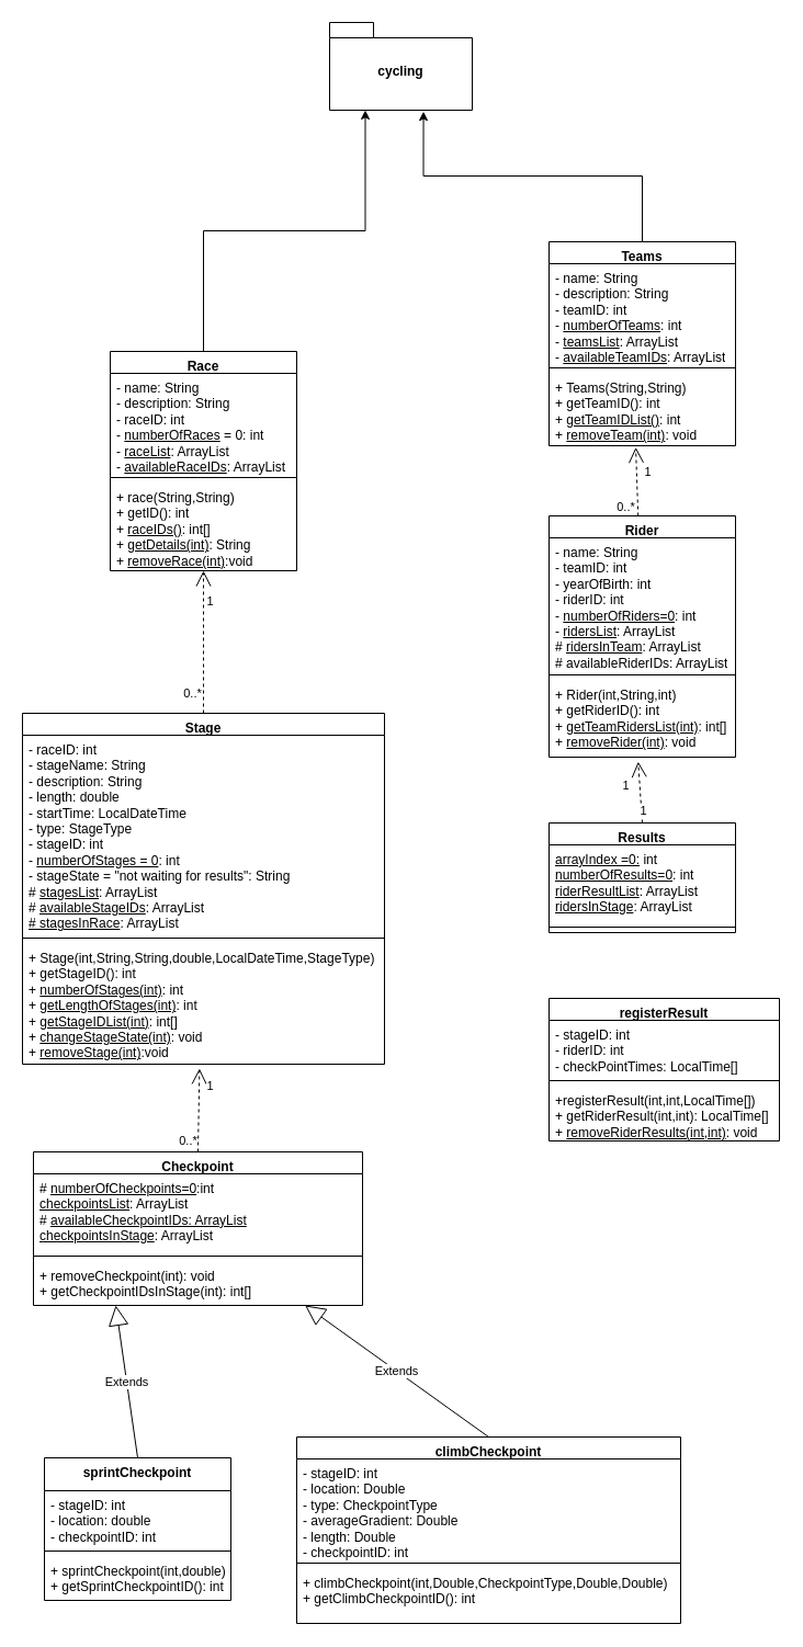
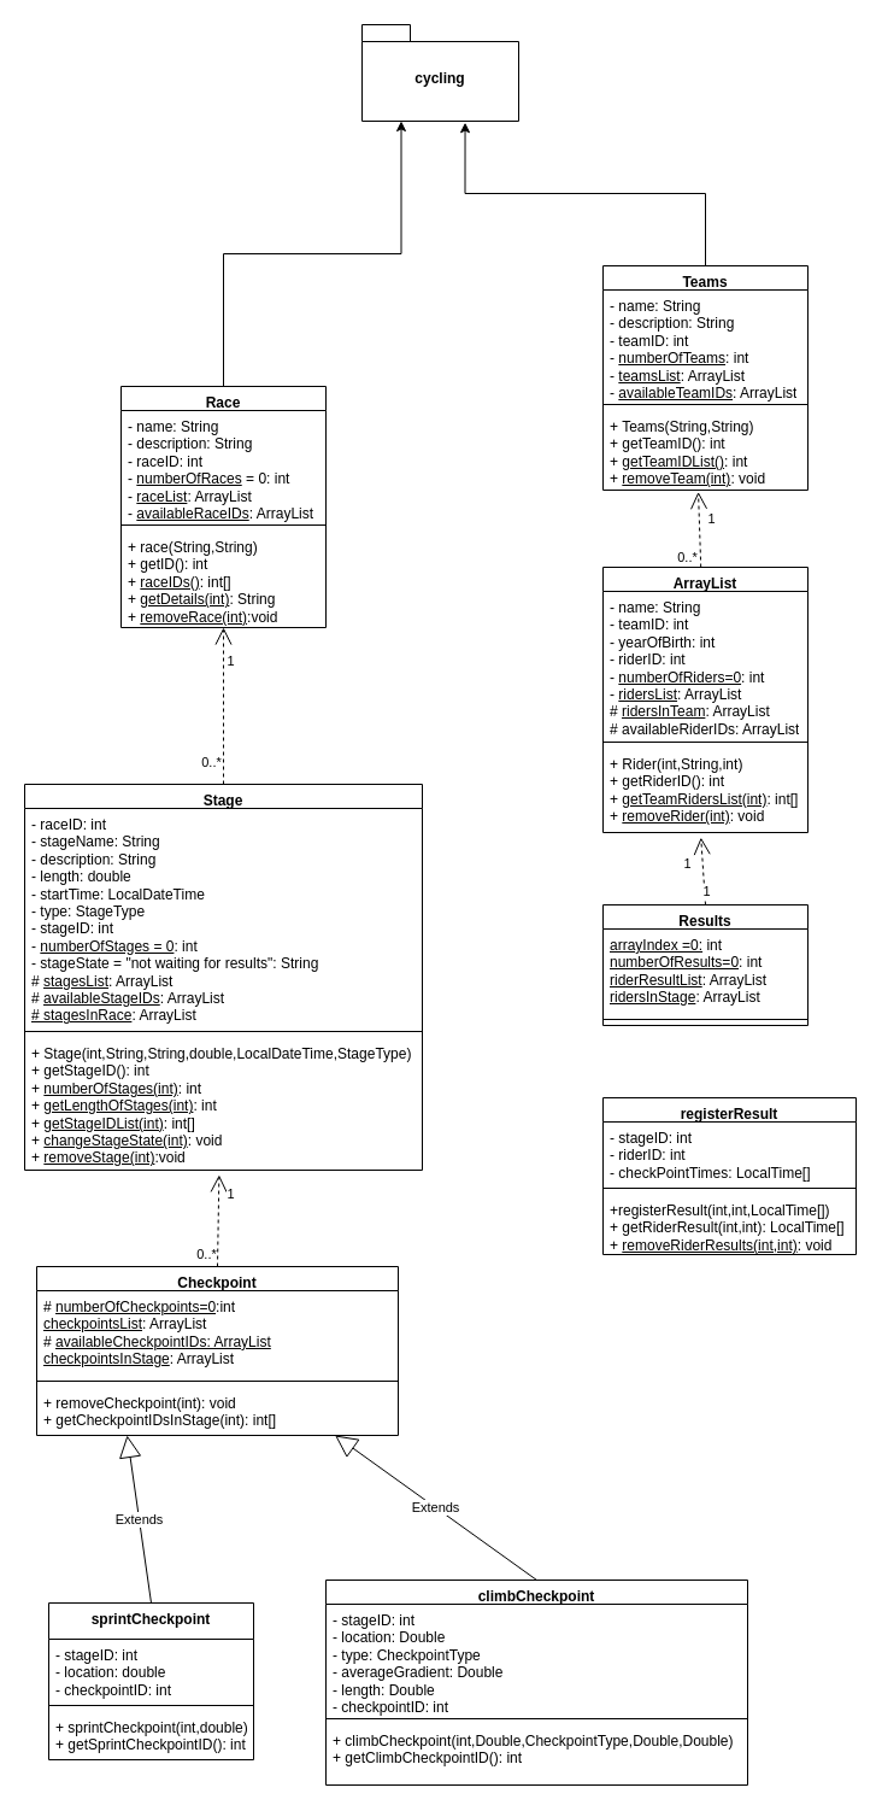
  <mxCell id="0" />
  <mxCell id="1" parent="0" />
  <mxCell id="2" value="Teams" style="swimlane;fontStyle=1;align=center;verticalAlign=top;childLayout=stackLayout;horizontal=1;startSize=20;horizontalStack=0;resizeParent=1;resizeParentMax=0;resizeLast=0;collapsible=1;marginBottom=0;whiteSpace=wrap;html=1;" vertex="1" parent="1"><mxGeometry x="500" y="220" width="170" height="186" as="geometry"><mxRectangle x="530" y="90" width="80" height="30" as="alternateBounds" /></mxGeometry></mxCell>
  <mxCell id="3" value="- name: String&lt;div&gt;- description: String&lt;/div&gt;&lt;div&gt;- teamID: int&lt;/div&gt;&lt;div&gt;- &lt;u&gt;numberOfTeams&lt;/u&gt;: int&lt;/div&gt;&lt;div&gt;- &lt;u&gt;teamsList&lt;/u&gt;: ArrayList&lt;/div&gt;&lt;div&gt;- &lt;u&gt;availableTeamIDs&lt;/u&gt;: ArrayList&lt;/div&gt;" style="text;strokeColor=none;fillColor=none;align=left;verticalAlign=top;spacingLeft=4;spacingRight=4;overflow=hidden;rotatable=0;points=[[0,0.5],[1,0.5]];portConstraint=eastwest;whiteSpace=wrap;html=1;" vertex="1" parent="2"><mxGeometry y="20" width="170" height="90" as="geometry" /></mxCell>
  <mxCell id="4" value="" style="line;strokeWidth=1;fillColor=none;align=left;verticalAlign=middle;spacingTop=-1;spacingLeft=3;spacingRight=3;rotatable=0;labelPosition=right;points=[];portConstraint=eastwest;strokeColor=inherit;" vertex="1" parent="2"><mxGeometry y="110" width="170" height="10" as="geometry" /></mxCell>
  <mxCell id="5" value="+ Teams(String,String)&lt;div&gt;+ getTeamID(): int&lt;/div&gt;&lt;div&gt;+ &lt;u&gt;getTeamIDList()&lt;/u&gt;: int&lt;/div&gt;&lt;div&gt;+ &lt;u&gt;removeTeam(int)&lt;/u&gt;: void&lt;/div&gt;" style="text;strokeColor=none;fillColor=none;align=left;verticalAlign=top;spacingLeft=4;spacingRight=4;overflow=hidden;rotatable=0;points=[[0,0.5],[1,0.5]];portConstraint=eastwest;whiteSpace=wrap;html=1;" vertex="1" parent="2"><mxGeometry y="120" width="170" height="66" as="geometry" /></mxCell>
  <mxCell id="6" value="Stage" style="swimlane;fontStyle=1;align=center;verticalAlign=top;childLayout=stackLayout;horizontal=1;startSize=20;horizontalStack=0;resizeParent=1;resizeParentMax=0;resizeLast=0;collapsible=1;marginBottom=0;whiteSpace=wrap;html=1;" vertex="1" parent="1"><mxGeometry y="650" width="330" height="320" as="geometry" x="20"><mxRectangle x="120" y="390" width="80" height="30" as="alternateBounds" /></mxGeometry></mxCell>
  <mxCell id="7" value="- raceID: int&lt;div&gt;- stageName: String&lt;/div&gt;&lt;div&gt;- description: String&lt;/div&gt;&lt;div&gt;- length: double&lt;/div&gt;&lt;div&gt;- startTime: LocalDateTime&lt;/div&gt;&lt;div&gt;- type: StageType&lt;/div&gt;&lt;div&gt;- stageID: int&lt;/div&gt;&lt;div&gt;-&amp;nbsp;&lt;u&gt;numberOfStages = 0&lt;/u&gt;: int&lt;/div&gt;&lt;div&gt;- stageState = &quot;not waiting for results&quot;: String&lt;/div&gt;&lt;div&gt;# &lt;u&gt;stagesList&lt;/u&gt;: ArrayList&lt;/div&gt;&lt;div&gt;# &lt;u&gt;availableStageIDs&lt;/u&gt;: ArrayList&lt;/div&gt;&lt;div&gt;&lt;u&gt;# stagesInRace&lt;/u&gt;: ArrayList&lt;/div&gt;" style="text;strokeColor=none;fillColor=none;align=left;verticalAlign=top;spacingLeft=4;spacingRight=4;overflow=hidden;rotatable=0;points=[[0,0.5],[1,0.5]];portConstraint=eastwest;whiteSpace=wrap;html=1;" vertex="1" parent="6"><mxGeometry y="20" width="330" height="180" as="geometry" /></mxCell>
  <mxCell id="8" value="" style="line;strokeWidth=1;fillColor=none;align=left;verticalAlign=middle;spacingTop=-1;spacingLeft=3;spacingRight=3;rotatable=0;labelPosition=right;points=[];portConstraint=eastwest;strokeColor=inherit;" vertex="1" parent="6"><mxGeometry y="200" width="330" height="10" as="geometry" /></mxCell>
  <mxCell id="9" value="+ Stage(int,String,String,double,LocalDateTime,StageType)&lt;div&gt;+ getStageID(): int&lt;/div&gt;&lt;div&gt;+ &lt;u&gt;numberOfStages(int)&lt;/u&gt;: int&lt;/div&gt;&lt;div&gt;+ &lt;u&gt;getLengthOfStages(int)&lt;/u&gt;: int&lt;/div&gt;&lt;div&gt;+ &lt;u&gt;getStageIDList(int)&lt;/u&gt;: int[]&lt;/div&gt;&lt;div&gt;+ &lt;u&gt;changeStageState(int)&lt;/u&gt;: void&lt;/div&gt;&lt;div&gt;+ &lt;u&gt;removeStage(int)&lt;/u&gt;:void&lt;/div&gt;" style="text;strokeColor=none;fillColor=none;align=left;verticalAlign=top;spacingLeft=4;spacingRight=4;overflow=hidden;rotatable=0;points=[[0,0.5],[1,0.5]];portConstraint=eastwest;whiteSpace=wrap;html=1;" vertex="1" parent="6"><mxGeometry y="210" width="330" height="110" as="geometry" /></mxCell>
- <mxCell id="10" value="Rider" style="swimlane;fontStyle=1;align=center;verticalAlign=top;childLayout=stackLayout;horizontal=1;startSize=20;horizontalStack=0;resizeParent=1;resizeParentMax=0;resizeLast=0;collapsible=1;marginBottom=0;whiteSpace=wrap;html=1;" vertex="1" parent="1"><mxGeometry x="500" y="470" width="170" height="220" as="geometry"><mxRectangle x="650" y="250" width="80" height="30" as="alternateBounds" /></mxGeometry></mxCell>
+ <mxCell id="10" value="ArrayList" style="swimlane;fontStyle=1;align=center;verticalAlign=top;childLayout=stackLayout;horizontal=1;startSize=20;horizontalStack=0;resizeParent=1;resizeParentMax=0;resizeLast=0;collapsible=1;marginBottom=0;whiteSpace=wrap;html=1;" vertex="1" parent="1"><mxGeometry x="500" y="470" width="170" height="220" as="geometry"><mxRectangle x="650" y="250" width="80" height="30" as="alternateBounds" /></mxGeometry></mxCell>
  <mxCell id="11" value="- name: String&lt;div&gt;- teamID: int&lt;/div&gt;&lt;div&gt;- yearOfBirth: int&lt;/div&gt;&lt;div&gt;- riderID: int&lt;/div&gt;&lt;div&gt;- &lt;u&gt;numberOfRiders=0&lt;/u&gt;: int&lt;/div&gt;&lt;div&gt;- &lt;u&gt;ridersList&lt;/u&gt;: ArrayList&lt;/div&gt;&lt;div&gt;# &lt;u&gt;ridersInTeam&lt;/u&gt;: ArrayList&lt;/div&gt;&lt;div&gt;# availableRiderIDs: ArrayList&lt;/div&gt;" style="text;strokeColor=none;fillColor=none;align=left;verticalAlign=top;spacingLeft=4;spacingRight=4;overflow=hidden;rotatable=0;points=[[0,0.5],[1,0.5]];portConstraint=eastwest;whiteSpace=wrap;html=1;" vertex="1" parent="10"><mxGeometry y="20" width="170" height="120" as="geometry" /></mxCell>
  <mxCell id="12" value="" style="line;strokeWidth=1;fillColor=none;align=left;verticalAlign=middle;spacingTop=-1;spacingLeft=3;spacingRight=3;rotatable=0;labelPosition=right;points=[];portConstraint=eastwest;strokeColor=inherit;" vertex="1" parent="10"><mxGeometry y="140" width="170" height="10" as="geometry" /></mxCell>
  <mxCell id="13" value="+ Rider(int,String,int)&lt;div&gt;+ getRiderID(): int&lt;/div&gt;&lt;div&gt;+ &lt;u&gt;getTeamRidersList(int)&lt;/u&gt;: int[]&lt;/div&gt;&lt;div&gt;+ &lt;u&gt;removeRider(int)&lt;/u&gt;: void&lt;/div&gt;" style="text;strokeColor=none;fillColor=none;align=left;verticalAlign=top;spacingLeft=4;spacingRight=4;overflow=hidden;rotatable=0;points=[[0,0.5],[1,0.5]];portConstraint=eastwest;whiteSpace=wrap;html=1;" vertex="1" parent="10"><mxGeometry y="150" width="170" height="70" as="geometry" /></mxCell>
  <mxCell id="14" value="Results" style="swimlane;fontStyle=1;align=center;verticalAlign=top;childLayout=stackLayout;horizontal=1;startSize=20;horizontalStack=0;resizeParent=1;resizeParentMax=0;resizeLast=0;collapsible=1;marginBottom=0;whiteSpace=wrap;html=1;" vertex="1" parent="1"><mxGeometry x="500" y="750" width="170" height="100" as="geometry"><mxRectangle x="525" y="490" width="80" height="30" as="alternateBounds" /></mxGeometry></mxCell>
  <mxCell id="15" value="&lt;u&gt;arrayIndex =0:&lt;/u&gt;&amp;nbsp;int&lt;div&gt;&lt;u&gt;numberOfResults=0&lt;/u&gt;: int&lt;/div&gt;&lt;div&gt;&lt;u&gt;riderResultList&lt;/u&gt;: ArrayList&lt;/div&gt;&lt;div&gt;&lt;u&gt;ridersInStage&lt;/u&gt;: ArrayList&lt;/div&gt;" style="text;strokeColor=none;fillColor=none;align=left;verticalAlign=top;spacingLeft=4;spacingRight=4;overflow=hidden;rotatable=0;points=[[0,0.5],[1,0.5]];portConstraint=eastwest;whiteSpace=wrap;html=1;" vertex="1" parent="14"><mxGeometry y="20" width="170" height="70" as="geometry" /></mxCell>
  <mxCell id="16" value="" style="line;strokeWidth=1;fillColor=none;align=left;verticalAlign=middle;spacingTop=-1;spacingLeft=3;spacingRight=3;rotatable=0;labelPosition=right;points=[];portConstraint=eastwest;strokeColor=inherit;" vertex="1" parent="14"><mxGeometry y="90" width="170" height="10" as="geometry" /></mxCell>
  <mxCell id="17" value="registerResult" style="swimlane;fontStyle=1;align=center;verticalAlign=top;childLayout=stackLayout;horizontal=1;startSize=20;horizontalStack=0;resizeParent=1;resizeParentMax=0;resizeLast=0;collapsible=1;marginBottom=0;whiteSpace=wrap;html=1;" vertex="1" parent="1"><mxGeometry x="500" y="910" width="210" height="130" as="geometry"><mxRectangle x="480" y="620" width="80" height="30" as="alternateBounds" /></mxGeometry></mxCell>
  <mxCell id="18" value="- stageID: int&lt;div&gt;- riderID: int&lt;/div&gt;&lt;div&gt;- checkPointTimes: LocalTime[]&lt;/div&gt;" style="text;strokeColor=none;fillColor=none;align=left;verticalAlign=top;spacingLeft=4;spacingRight=4;overflow=hidden;rotatable=0;points=[[0,0.5],[1,0.5]];portConstraint=eastwest;whiteSpace=wrap;html=1;" vertex="1" parent="17"><mxGeometry y="20" width="210" height="50" as="geometry" /></mxCell>
  <mxCell id="19" value="" style="line;strokeWidth=1;fillColor=none;align=left;verticalAlign=middle;spacingTop=-1;spacingLeft=3;spacingRight=3;rotatable=0;labelPosition=right;points=[];portConstraint=eastwest;strokeColor=inherit;" vertex="1" parent="17"><mxGeometry y="70" width="210" height="10" as="geometry" /></mxCell>
  <mxCell id="20" value="+registerResult(int,int,LocalTime[])&lt;div&gt;+ getRiderResult(int,int): LocalTime[]&lt;/div&gt;&lt;div&gt;+ &lt;u&gt;removeRiderResults(int,int)&lt;/u&gt;: void&lt;/div&gt;" style="text;strokeColor=none;fillColor=none;align=left;verticalAlign=top;spacingLeft=4;spacingRight=4;overflow=hidden;rotatable=0;points=[[0,0.5],[1,0.5]];portConstraint=eastwest;whiteSpace=wrap;html=1;" vertex="1" parent="17"><mxGeometry y="80" width="210" height="50" as="geometry" /></mxCell>
  <mxCell id="21" value="Race" style="swimlane;fontStyle=1;align=center;verticalAlign=top;childLayout=stackLayout;horizontal=1;startSize=20;horizontalStack=0;resizeParent=1;resizeParentMax=0;resizeLast=0;collapsible=1;marginBottom=0;whiteSpace=wrap;html=1;" vertex="1" parent="1"><mxGeometry x="100" y="320" width="170" height="200" as="geometry"><mxRectangle x="240" y="120" width="80" height="30" as="alternateBounds" /></mxGeometry></mxCell>
  <mxCell id="22" value="- name: String&lt;div&gt;- description: String&lt;/div&gt;&lt;div&gt;- raceID: int&lt;/div&gt;&lt;div&gt;- &lt;u&gt;numberOfRaces&lt;/u&gt; = 0: int&lt;/div&gt;&lt;div&gt;- &lt;u&gt;raceList&lt;/u&gt;: ArrayList&lt;/div&gt;&lt;div&gt;- &lt;u&gt;availableRaceIDs&lt;/u&gt;: ArrayList&lt;/div&gt;&lt;div&gt;&lt;br&gt;&lt;/div&gt;" style="text;strokeColor=none;fillColor=none;align=left;verticalAlign=top;spacingLeft=4;spacingRight=4;overflow=hidden;rotatable=0;points=[[0,0.5],[1,0.5]];portConstraint=eastwest;whiteSpace=wrap;html=1;" vertex="1" parent="21"><mxGeometry y="20" width="170" height="90" as="geometry" /></mxCell>
  <mxCell id="23" value="" style="line;strokeWidth=1;fillColor=none;align=left;verticalAlign=middle;spacingTop=-1;spacingLeft=3;spacingRight=3;rotatable=0;labelPosition=right;points=[];portConstraint=eastwest;strokeColor=inherit;" vertex="1" parent="21"><mxGeometry y="110" width="170" height="10" as="geometry" /></mxCell>
  <mxCell id="24" value="+ race(String,String)&lt;div&gt;+ getID(): int&lt;/div&gt;&lt;div&gt;+ &lt;u&gt;raceIDs()&lt;/u&gt;: int[]&lt;/div&gt;&lt;div&gt;+ &lt;u&gt;getDetails(int)&lt;/u&gt;: String&lt;/div&gt;&lt;div&gt;+ &lt;u&gt;removeRace(int)&lt;/u&gt;:void&lt;/div&gt;" style="text;strokeColor=none;fillColor=none;align=left;verticalAlign=top;spacingLeft=4;spacingRight=4;overflow=hidden;rotatable=0;points=[[0,0.5],[1,0.5]];portConstraint=eastwest;whiteSpace=wrap;html=1;" vertex="1" parent="21"><mxGeometry y="120" width="170" height="80" as="geometry" /></mxCell>
  <mxCell id="25" value="Checkpoint" style="swimlane;fontStyle=1;align=center;verticalAlign=top;childLayout=stackLayout;horizontal=1;startSize=20;horizontalStack=0;resizeParent=1;resizeParentMax=0;resizeLast=0;collapsible=1;marginBottom=0;whiteSpace=wrap;html=1;" vertex="1" parent="1"><mxGeometry x="30" y="1050" width="300" height="140" as="geometry"><mxRectangle x="80" y="750" width="80" height="30" as="alternateBounds" /></mxGeometry></mxCell>
  <mxCell id="26" value="# &lt;u&gt;numberOfCheckpoints=0&lt;/u&gt;:int&lt;div&gt;&lt;u&gt;checkpointsList&lt;/u&gt;: ArrayList&lt;/div&gt;&lt;div&gt;# &lt;u&gt;availableCheckpointIDs: ArrayList&lt;/u&gt;&lt;/div&gt;&lt;div&gt;&lt;u&gt;checkpointsInStage&lt;/u&gt;: ArrayList&lt;/div&gt;" style="text;strokeColor=none;fillColor=none;align=left;verticalAlign=top;spacingLeft=4;spacingRight=4;overflow=hidden;rotatable=0;points=[[0,0.5],[1,0.5]];portConstraint=eastwest;whiteSpace=wrap;html=1;" vertex="1" parent="25"><mxGeometry y="20" width="300" height="70" as="geometry" /></mxCell>
  <mxCell id="27" value="" style="line;strokeWidth=1;fillColor=none;align=left;verticalAlign=middle;spacingTop=-1;spacingLeft=3;spacingRight=3;rotatable=0;labelPosition=right;points=[];portConstraint=eastwest;strokeColor=inherit;" vertex="1" parent="25"><mxGeometry y="90" width="300" height="10" as="geometry" /></mxCell>
  <mxCell id="28" value="+ removeCheckpoint(int): void&lt;div&gt;&lt;div&gt;+ getCheckpointIDsInStage(int): int[]&lt;/div&gt;&lt;/div&gt;" style="text;strokeColor=none;fillColor=none;align=left;verticalAlign=top;spacingLeft=4;spacingRight=4;overflow=hidden;rotatable=0;points=[[0,0.5],[1,0.5]];portConstraint=eastwest;whiteSpace=wrap;html=1;" vertex="1" parent="25"><mxGeometry y="100" width="300" height="40" as="geometry" /></mxCell>
  <mxCell id="29" value="climbCheckpoint" style="swimlane;fontStyle=1;align=center;verticalAlign=top;childLayout=stackLayout;horizontal=1;startSize=20;horizontalStack=0;resizeParent=1;resizeParentMax=0;resizeLast=0;collapsible=1;marginBottom=0;whiteSpace=wrap;html=1;" vertex="1" parent="1"><mxGeometry x="270" y="1310" width="350" height="170" as="geometry"><mxRectangle x="250" y="1020" width="80" height="30" as="alternateBounds" /></mxGeometry></mxCell>
  <mxCell id="30" value="- stageID: int&lt;div&gt;- location: Double&lt;/div&gt;&lt;div&gt;- type: CheckpointType&lt;/div&gt;&lt;div&gt;- averageGradient: Double&lt;/div&gt;&lt;div&gt;- length: Double&lt;/div&gt;&lt;div&gt;- checkpointID: int&lt;/div&gt;&lt;div&gt;&lt;br&gt;&lt;/div&gt;" style="text;strokeColor=none;fillColor=none;align=left;verticalAlign=top;spacingLeft=4;spacingRight=4;overflow=hidden;rotatable=0;points=[[0,0.5],[1,0.5]];portConstraint=eastwest;whiteSpace=wrap;html=1;" vertex="1" parent="29"><mxGeometry y="20" width="350" height="90" as="geometry" /></mxCell>
  <mxCell id="31" value="" style="line;strokeWidth=1;fillColor=none;align=left;verticalAlign=middle;spacingTop=-1;spacingLeft=3;spacingRight=3;rotatable=0;labelPosition=right;points=[];portConstraint=eastwest;strokeColor=inherit;" vertex="1" parent="29"><mxGeometry y="110" width="350" height="10" as="geometry" /></mxCell>
  <mxCell id="32" value="+ climbCheckpoint(int,Double,CheckpointType,Double,Double)&lt;div&gt;+ getClimbCheckpointID(): int&lt;/div&gt;" style="text;strokeColor=none;fillColor=none;align=left;verticalAlign=top;spacingLeft=4;spacingRight=4;overflow=hidden;rotatable=0;points=[[0,0.5],[1,0.5]];portConstraint=eastwest;whiteSpace=wrap;html=1;" vertex="1" parent="29"><mxGeometry y="120" width="350" height="50" as="geometry" /></mxCell>
  <mxCell id="33" value="sprintCheckpoint" style="swimlane;fontStyle=1;align=center;verticalAlign=top;childLayout=stackLayout;horizontal=1;startSize=30;horizontalStack=0;resizeParent=1;resizeParentMax=0;resizeLast=0;collapsible=1;marginBottom=0;whiteSpace=wrap;html=1;" vertex="1" parent="1"><mxGeometry x="40" y="1329" width="170" height="130" as="geometry"><mxRectangle x="60" y="1040" width="80" height="30" as="alternateBounds" /></mxGeometry></mxCell>
  <mxCell id="34" value="- stageID: int&lt;div&gt;- location: double&lt;/div&gt;&lt;div&gt;- checkpointID: int&lt;/div&gt;&lt;div&gt;&lt;br&gt;&lt;/div&gt;" style="text;strokeColor=none;fillColor=none;align=left;verticalAlign=top;spacingLeft=4;spacingRight=4;overflow=hidden;rotatable=0;points=[[0,0.5],[1,0.5]];portConstraint=eastwest;whiteSpace=wrap;html=1;" vertex="1" parent="33"><mxGeometry y="30" width="170" height="50" as="geometry" /></mxCell>
  <mxCell id="35" value="" style="line;strokeWidth=1;fillColor=none;align=left;verticalAlign=middle;spacingTop=-1;spacingLeft=3;spacingRight=3;rotatable=0;labelPosition=right;points=[];portConstraint=eastwest;strokeColor=inherit;" vertex="1" parent="33"><mxGeometry y="80" width="170" height="10" as="geometry" /></mxCell>
  <mxCell id="36" value="+ sprintCheckpoint(int,double)&lt;div&gt;+ getSprintCheckpointID(): int&lt;/div&gt;" style="text;strokeColor=none;fillColor=none;align=left;verticalAlign=top;spacingLeft=4;spacingRight=4;overflow=hidden;rotatable=0;points=[[0,0.5],[1,0.5]];portConstraint=eastwest;whiteSpace=wrap;html=1;" vertex="1" parent="33"><mxGeometry y="90" width="170" height="40" as="geometry" /></mxCell>
  <mxCell id="37" value="Extends" style="endArrow=block;endSize=16;endFill=0;html=1;rounded=0;exitX=0.5;exitY=0;exitDx=0;exitDy=0;" edge="1" parent="1" source="29" target="25"><mxGeometry width="160" relative="1" as="geometry"><mxPoint x="470" y="550" as="sourcePoint" /><mxPoint x="630" y="550" as="targetPoint" /></mxGeometry></mxCell>
  <mxCell id="38" value="Extends" style="endArrow=block;endSize=16;endFill=0;html=1;rounded=0;exitX=0.5;exitY=0;exitDx=0;exitDy=0;entryX=0.25;entryY=1;entryDx=0;entryDy=0;" edge="1" parent="1" source="33" target="25"><mxGeometry width="160" relative="1" as="geometry"><mxPoint x="470" y="550" as="sourcePoint" /><mxPoint x="630" y="550" as="targetPoint" /></mxGeometry></mxCell>
  <mxCell id="39" value="" style="endArrow=open;endSize=12;dashed=1;html=1;rounded=0;exitX=0.5;exitY=0;exitDx=0;exitDy=0;" edge="1" parent="1" source="6" target="24"><mxGeometry width="160" relative="1" as="geometry"><mxPoint x="250" y="590" as="sourcePoint" /><mxPoint x="410" y="590" as="targetPoint" /></mxGeometry></mxCell>
  <mxCell id="40" value="1" style="edgeLabel;html=1;align=center;verticalAlign=middle;resizable=0;points=[];" vertex="1" connectable="0" parent="39"><mxGeometry x="0.568" y="-5" relative="1" as="geometry"><mxPoint y="-1" as="offset" /></mxGeometry></mxCell>
  <mxCell id="41" value="0..*" style="edgeLabel;html=1;align=center;verticalAlign=middle;resizable=0;points=[];" vertex="1" connectable="0" parent="39"><mxGeometry x="-0.725" y="11" relative="1" as="geometry"><mxPoint y="-1" as="offset" /></mxGeometry></mxCell>
  <mxCell id="42" value="" style="endArrow=open;endSize=12;dashed=1;html=1;rounded=0;exitX=0.5;exitY=0;exitDx=0;exitDy=0;entryX=0.489;entryY=1.036;entryDx=0;entryDy=0;entryPerimeter=0;" edge="1" parent="1" source="25" target="9"><mxGeometry width="160" relative="1" as="geometry"><mxPoint x="270" y="990" as="sourcePoint" /><mxPoint x="430" y="990" as="targetPoint" /></mxGeometry></mxCell>
  <mxCell id="43" value="1" style="edgeLabel;html=1;align=center;verticalAlign=middle;resizable=0;points=[];" vertex="1" connectable="0" parent="42"><mxGeometry x="0.597" y="-2" relative="1" as="geometry"><mxPoint x="7" as="offset" /></mxGeometry></mxCell>
  <mxCell id="44" value="0..*" style="edgeLabel;html=1;align=center;verticalAlign=middle;resizable=0;points=[];" vertex="1" connectable="0" parent="42"><mxGeometry x="-0.731" y="3" relative="1" as="geometry"><mxPoint x="-7" as="offset" /></mxGeometry></mxCell>
  <mxCell id="45" value="" style="endArrow=open;endSize=12;dashed=1;html=1;rounded=0;entryX=0.465;entryY=1.022;entryDx=0;entryDy=0;entryPerimeter=0;" edge="1" parent="1" source="10" target="5"><mxGeometry width="160" relative="1" as="geometry"><mxPoint x="460" y="500" as="sourcePoint" /><mxPoint x="620" y="500" as="targetPoint" /></mxGeometry></mxCell>
  <mxCell id="46" value="1" style="edgeLabel;html=1;align=center;verticalAlign=middle;resizable=0;points=[];" vertex="1" connectable="0" parent="45"><mxGeometry x="0.386" y="-2" relative="1" as="geometry"><mxPoint x="8" y="3" as="offset" /></mxGeometry></mxCell>
  <mxCell id="47" value="0..*" style="edgeLabel;html=1;align=center;verticalAlign=middle;resizable=0;points=[];" vertex="1" connectable="0" parent="45"><mxGeometry x="-0.702" y="3" relative="1" as="geometry"><mxPoint x="-8" as="offset" /></mxGeometry></mxCell>
  <mxCell id="48" value="" style="endArrow=open;endSize=12;dashed=1;html=1;rounded=0;entryX=0.478;entryY=1.059;entryDx=0;entryDy=0;entryPerimeter=0;exitX=0.5;exitY=0;exitDx=0;exitDy=0;" edge="1" parent="1" source="14" target="13"><mxGeometry width="160" relative="1" as="geometry"><mxPoint x="460" y="720" as="sourcePoint" /><mxPoint x="620" y="720" as="targetPoint" /></mxGeometry></mxCell>
  <mxCell id="49" value="1" style="edgeLabel;html=1;align=center;verticalAlign=middle;resizable=0;points=[];" vertex="1" connectable="0" parent="48"><mxGeometry x="0.26" y="6" relative="1" as="geometry"><mxPoint x="-7" as="offset" /></mxGeometry></mxCell>
  <mxCell id="50" value="1" style="edgeLabel;html=1;align=center;verticalAlign=middle;resizable=0;points=[];" vertex="1" connectable="0" parent="48"><mxGeometry x="-0.562" relative="1" as="geometry"><mxPoint x="1" as="offset" /></mxGeometry></mxCell>
  <mxCell id="51" value="cycling" style="shape=folder;fontStyle=1;spacingTop=10;tabWidth=40;tabHeight=14;tabPosition=left;html=1;whiteSpace=wrap;" vertex="1" parent="1"><mxGeometry x="300" y="20" width="130" height="80" as="geometry" /></mxCell>
  <mxCell id="52" style="edgeStyle=orthogonalEdgeStyle;rounded=0;orthogonalLoop=1;jettySize=auto;html=1;exitX=0.5;exitY=0;exitDx=0;exitDy=0;entryX=0.25;entryY=1;entryDx=0;entryDy=0;entryPerimeter=0;" edge="1" parent="1" source="21" target="51"><mxGeometry relative="1" as="geometry" /></mxCell>
  <mxCell id="53" style="edgeStyle=orthogonalEdgeStyle;rounded=0;orthogonalLoop=1;jettySize=auto;html=1;exitX=0.5;exitY=0;exitDx=0;exitDy=0;entryX=0.658;entryY=1.015;entryDx=0;entryDy=0;entryPerimeter=0;" edge="1" parent="1" source="2" target="51"><mxGeometry relative="1" as="geometry" /></mxCell>
